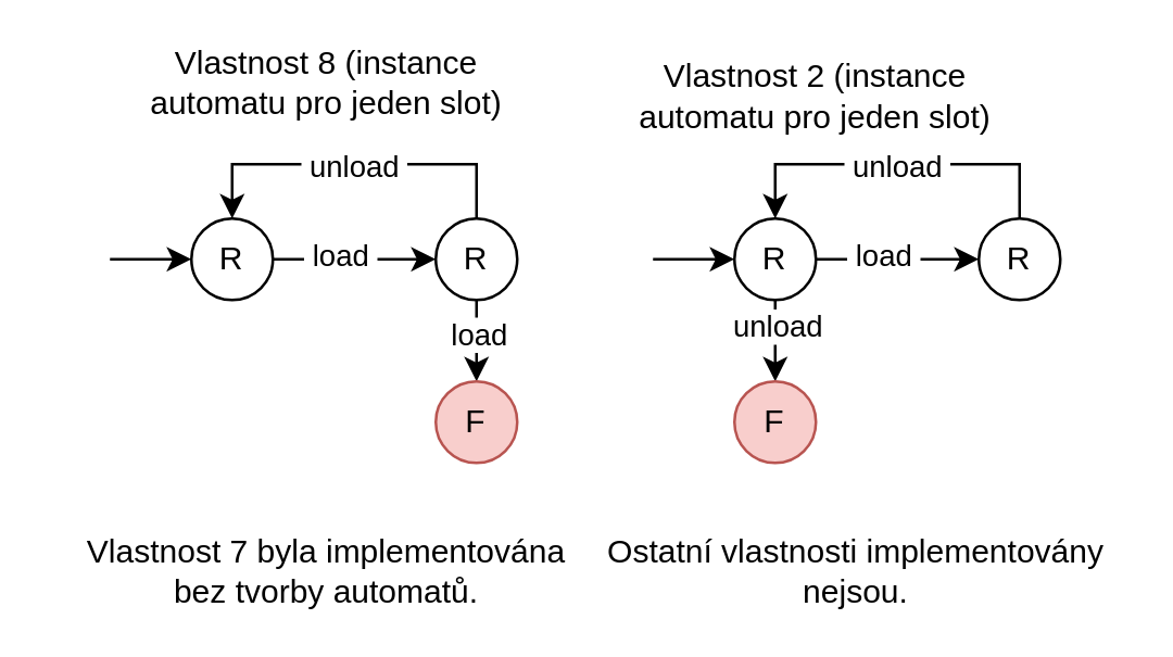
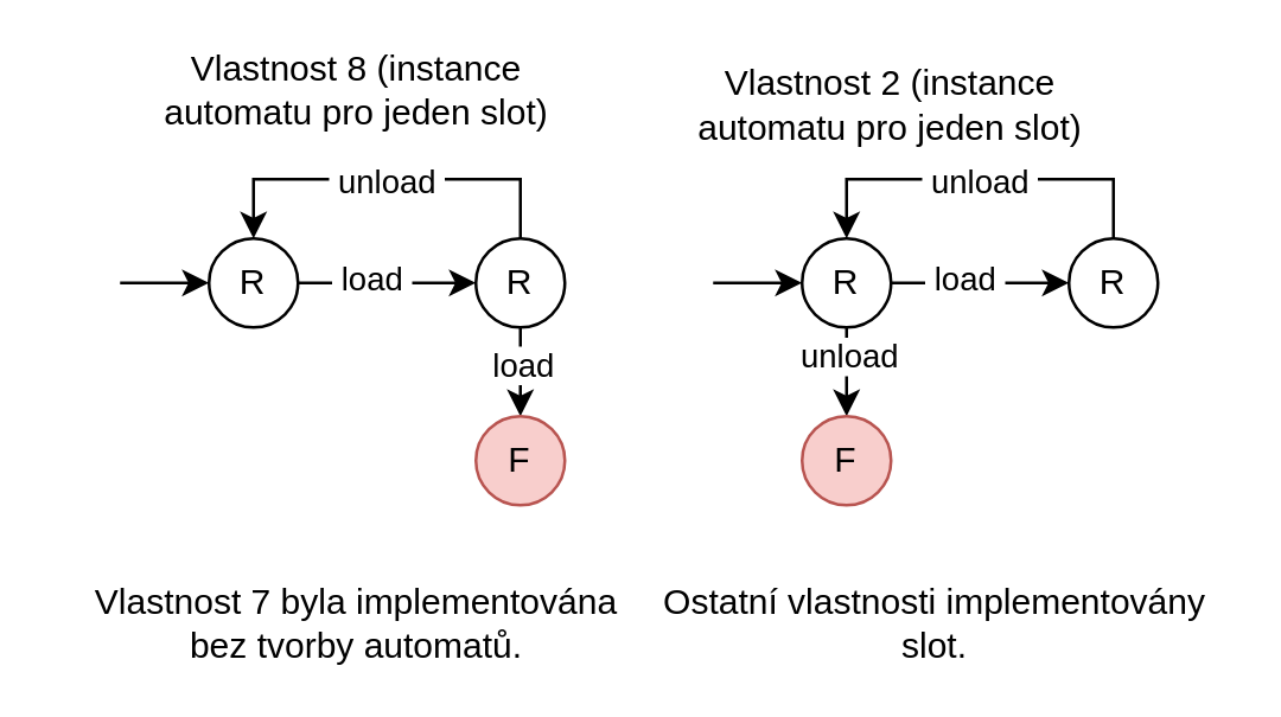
  <mxCell id="0" />
  <mxCell id="1" parent="0" />
  <mxCell id="2" style="edgeStyle=orthogonalEdgeStyle;rounded=0;orthogonalLoop=1;jettySize=auto;html=1;exitX=1;exitY=0.5;exitDx=0;exitDy=0;entryX=0;entryY=0.5;entryDx=0;entryDy=0;" edge="1" parent="1" source="5" target="10"><mxGeometry relative="1" as="geometry" /></mxCell>
  <mxCell id="3" value="&amp;nbsp;load&amp;nbsp;" style="edgeLabel;html=1;align=center;verticalAlign=middle;resizable=0;points=[];" vertex="1" connectable="0" parent="2"><mxGeometry x="-0.205" y="2" relative="1" as="geometry"><mxPoint as="offset" /></mxGeometry></mxCell>
  <mxCell id="4" style="edgeStyle=orthogonalEdgeStyle;rounded=0;orthogonalLoop=1;jettySize=auto;html=1;exitX=0;exitY=0.5;exitDx=0;exitDy=0;entryX=0;entryY=0.5;entryDx=0;entryDy=0;" edge="1" parent="1" target="5"><mxGeometry relative="1" as="geometry"><mxPoint x="40" y="95" as="sourcePoint" /></mxGeometry></mxCell>
  <mxCell id="5" value="R" style="ellipse;whiteSpace=wrap;html=1;aspect=fixed;" vertex="1" parent="1"><mxGeometry x="70" y="80" width="30" height="30" as="geometry" /></mxCell>
  <mxCell id="6" style="edgeStyle=orthogonalEdgeStyle;rounded=0;orthogonalLoop=1;jettySize=auto;html=1;exitX=0.5;exitY=1;exitDx=0;exitDy=0;entryX=0.5;entryY=0;entryDx=0;entryDy=0;" edge="1" parent="1" source="10" target="11"><mxGeometry relative="1" as="geometry" /></mxCell>
  <mxCell id="7" value="load" style="edgeLabel;html=1;align=center;verticalAlign=middle;resizable=0;points=[];" vertex="1" connectable="0" parent="6"><mxGeometry x="-0.206" relative="1" as="geometry"><mxPoint as="offset" /></mxGeometry></mxCell>
  <mxCell id="8" style="rounded=0;orthogonalLoop=1;jettySize=auto;html=1;exitX=0.5;exitY=0;exitDx=0;exitDy=0;entryX=0.5;entryY=0;entryDx=0;entryDy=0;endArrow=none;endFill=0;startArrow=classic;startFill=1;elbow=vertical;edgeStyle=orthogonalEdgeStyle;" edge="1" parent="1" source="5" target="10"><mxGeometry relative="1" as="geometry" /></mxCell>
  <mxCell id="9" value="&amp;nbsp;unload&amp;nbsp;" style="edgeLabel;html=1;align=center;verticalAlign=middle;resizable=0;points=[];" vertex="1" connectable="0" parent="8"><mxGeometry x="-0.015" relative="1" as="geometry"><mxPoint as="offset" /></mxGeometry></mxCell>
  <mxCell id="10" value="R" style="ellipse;whiteSpace=wrap;html=1;aspect=fixed;" vertex="1" parent="1"><mxGeometry x="160" y="80" width="30" height="30" as="geometry" /></mxCell>
  <mxCell id="11" value="F" style="ellipse;whiteSpace=wrap;html=1;aspect=fixed;fillColor=#f8cecc;strokeColor=#b85450;" vertex="1" parent="1"><mxGeometry x="160" y="140" width="30" height="30" as="geometry" /></mxCell>
  <mxCell id="12" value="Vlastnost 8 (instance automatu pro jeden slot)" style="text;html=1;strokeColor=none;fillColor=none;align=center;verticalAlign=middle;whiteSpace=wrap;rounded=0;" vertex="1" parent="1"><mxGeometry x="40" y="20" width="160" height="20" as="geometry" /></mxCell>
  <mxCell id="13" style="edgeStyle=orthogonalEdgeStyle;rounded=0;orthogonalLoop=1;jettySize=auto;html=1;exitX=1;exitY=0.5;exitDx=0;exitDy=0;entryX=0;entryY=0.5;entryDx=0;entryDy=0;" edge="1" parent="1" source="18" target="21"><mxGeometry relative="1" as="geometry" /></mxCell>
  <mxCell id="14" value="&amp;nbsp;load&amp;nbsp;" style="edgeLabel;html=1;align=center;verticalAlign=middle;resizable=0;points=[];" vertex="1" connectable="0" parent="13"><mxGeometry x="-0.205" y="2" relative="1" as="geometry"><mxPoint as="offset" /></mxGeometry></mxCell>
  <mxCell id="15" style="edgeStyle=orthogonalEdgeStyle;rounded=0;orthogonalLoop=1;jettySize=auto;html=1;exitX=0;exitY=0.5;exitDx=0;exitDy=0;entryX=0;entryY=0.5;entryDx=0;entryDy=0;" edge="1" parent="1" target="18"><mxGeometry relative="1" as="geometry"><mxPoint x="240" y="95" as="sourcePoint" /></mxGeometry></mxCell>
  <mxCell id="16" style="edgeStyle=orthogonalEdgeStyle;rounded=0;orthogonalLoop=1;jettySize=auto;html=1;exitX=0.5;exitY=0;exitDx=0;exitDy=0;entryX=0.5;entryY=1;entryDx=0;entryDy=0;startArrow=classic;startFill=1;endArrow=none;endFill=0;" edge="1" parent="1" source="23" target="18"><mxGeometry relative="1" as="geometry" /></mxCell>
  <mxCell id="17" value="unload" style="edgeLabel;html=1;align=center;verticalAlign=middle;resizable=0;points=[];" vertex="1" connectable="0" parent="16"><mxGeometry x="0.421" relative="1" as="geometry"><mxPoint as="offset" /></mxGeometry></mxCell>
  <mxCell id="18" value="R" style="ellipse;whiteSpace=wrap;html=1;aspect=fixed;" vertex="1" parent="1"><mxGeometry x="270" y="80" width="30" height="30" as="geometry" /></mxCell>
  <mxCell id="19" style="rounded=0;orthogonalLoop=1;jettySize=auto;html=1;exitX=0.5;exitY=0;exitDx=0;exitDy=0;entryX=0.5;entryY=0;entryDx=0;entryDy=0;endArrow=none;endFill=0;startArrow=classic;startFill=1;elbow=vertical;edgeStyle=orthogonalEdgeStyle;" edge="1" parent="1" source="18" target="21"><mxGeometry relative="1" as="geometry" /></mxCell>
  <mxCell id="20" value="&amp;nbsp;unload&amp;nbsp;" style="edgeLabel;html=1;align=center;verticalAlign=middle;resizable=0;points=[];" vertex="1" connectable="0" parent="19"><mxGeometry x="-0.015" relative="1" as="geometry"><mxPoint as="offset" /></mxGeometry></mxCell>
  <mxCell id="21" value="R" style="ellipse;whiteSpace=wrap;html=1;aspect=fixed;" vertex="1" parent="1"><mxGeometry x="360" y="80" width="30" height="30" as="geometry" /></mxCell>
  <mxCell id="22" value="Vlastnost 2 (instance automatu pro jeden slot)" style="text;html=1;strokeColor=none;fillColor=none;align=center;verticalAlign=middle;whiteSpace=wrap;rounded=0;" vertex="1" parent="1"><mxGeometry x="220" y="25" width="160" height="20" as="geometry" /></mxCell>
  <mxCell id="23" value="F" style="ellipse;whiteSpace=wrap;html=1;aspect=fixed;fillColor=#f8cecc;strokeColor=#b85450;" vertex="1" parent="1"><mxGeometry x="270" y="140" width="30" height="30" as="geometry" /></mxCell>
  <mxCell id="24" value="Vlastnost 7 byla implementována bez tvorby automatů." style="text;html=1;strokeColor=none;fillColor=none;align=center;verticalAlign=middle;whiteSpace=wrap;rounded=0;" vertex="1" parent="1"><mxGeometry y="200" width="200" height="20" as="geometry" x="20" /></mxCell>
- <mxCell id="25" value="Ostatní vlastnosti implementovány nejsou." style="text;html=1;strokeColor=none;fillColor=none;align=center;verticalAlign=middle;whiteSpace=wrap;rounded=0;" vertex="1" parent="1"><mxGeometry x="220" y="200" width="190" height="20" as="geometry" /></mxCell>
+ <mxCell id="25" value="Ostatní vlastnosti implementovány slot." style="text;html=1;strokeColor=none;fillColor=none;align=center;verticalAlign=middle;whiteSpace=wrap;rounded=0;" vertex="1" parent="1"><mxGeometry x="220" y="200" width="190" height="20" as="geometry" /></mxCell>
